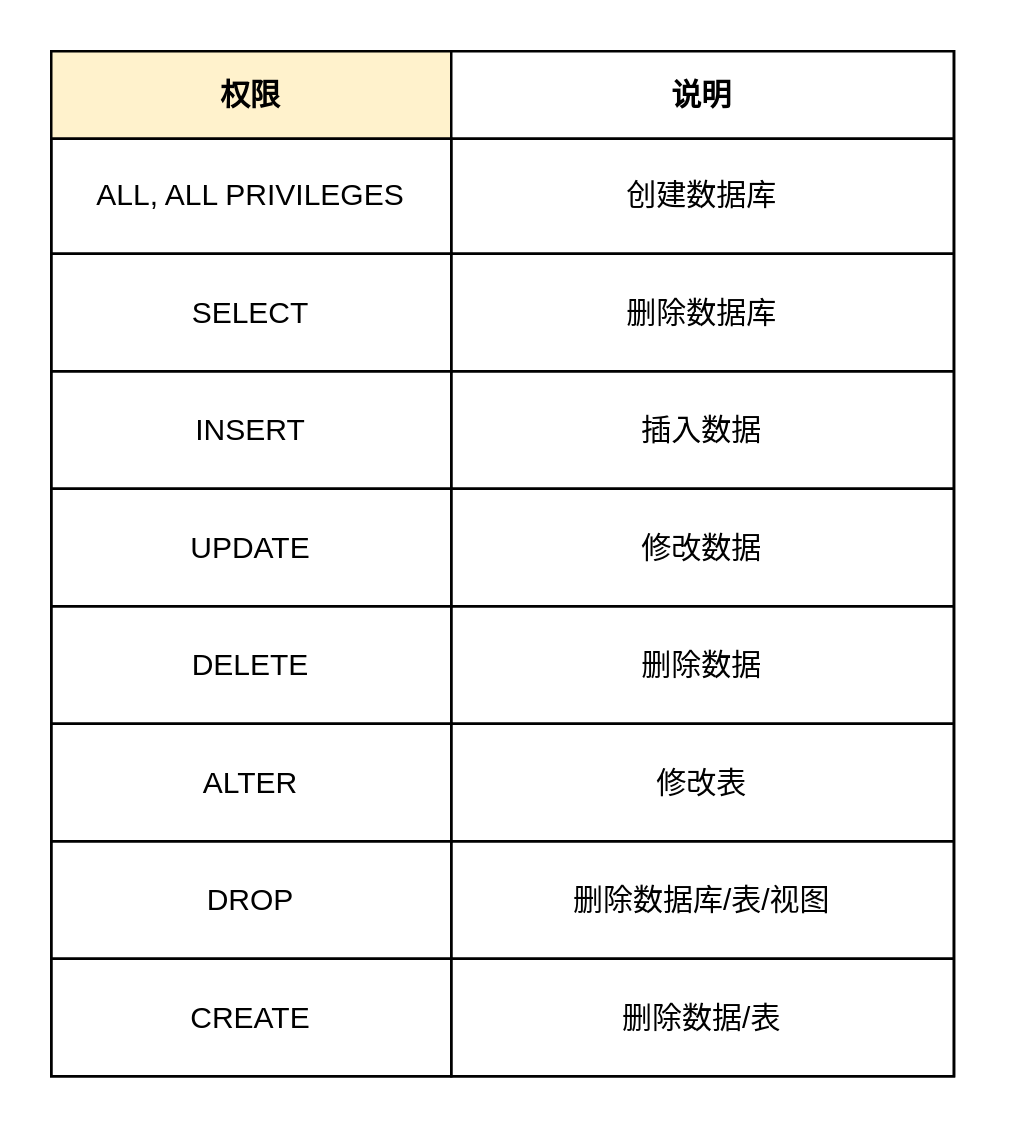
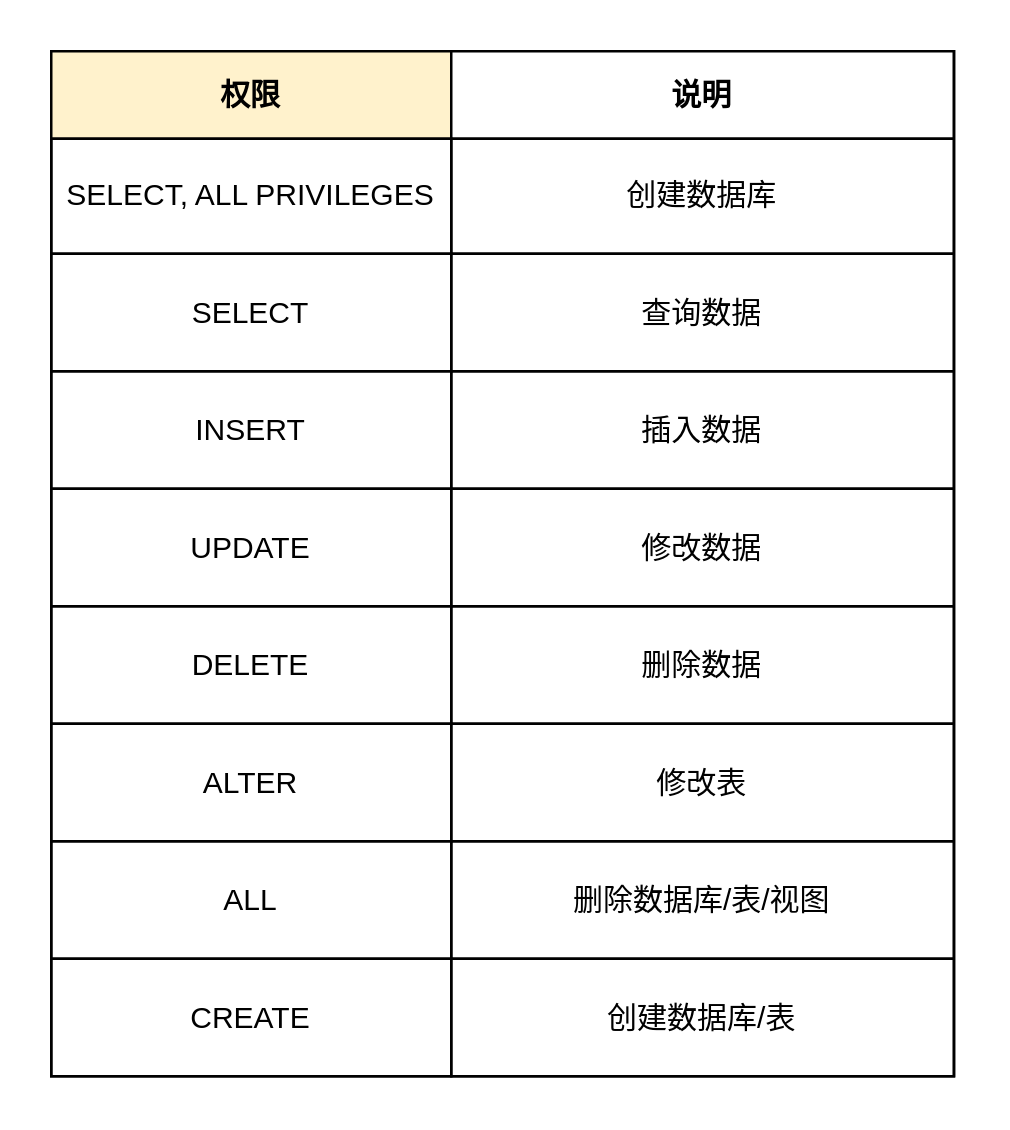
  <mxCell id="0" />
  <mxCell id="1" parent="0" />
  <mxCell id="2" value="" style="childLayout=tableLayout;recursiveResize=0;shadow=0;fillColor=none;" vertex="1" parent="1"><mxGeometry x="20" y="20" width="361.18" height="410" as="geometry" /></mxCell>
  <mxCell id="3" value="" style="shape=tableRow;horizontal=0;startSize=0;swimlaneHead=0;swimlaneBody=0;top=0;left=0;bottom=0;right=0;dropTarget=0;collapsible=0;recursiveResize=0;expand=0;fontStyle=0;fillColor=none;strokeColor=inherit;" vertex="1" parent="2"><mxGeometry width="361.18" height="35" as="geometry" /></mxCell>
  <mxCell id="4" value="权限" style="connectable=0;recursiveResize=0;strokeColor=inherit;fillColor=#fff2cc;align=center;whiteSpace=wrap;html=1;fontStyle=1;" vertex="1" parent="3"><mxGeometry width="160" height="35" as="geometry"><mxRectangle width="160" height="35" as="alternateBounds" /></mxGeometry></mxCell>
  <mxCell id="5" value="说明" style="connectable=0;recursiveResize=0;strokeColor=inherit;fillColor=#ffffff;align=center;whiteSpace=wrap;html=1;fontStyle=1;" vertex="1" parent="3"><mxGeometry x="160" width="201" height="35" as="geometry"><mxRectangle width="201" height="35" as="alternateBounds" /></mxGeometry></mxCell>
  <mxCell id="6" style="shape=tableRow;horizontal=0;startSize=0;swimlaneHead=0;swimlaneBody=0;top=0;left=0;bottom=0;right=0;dropTarget=0;collapsible=0;recursiveResize=0;expand=0;fontStyle=0;fillColor=none;strokeColor=inherit;" vertex="1" parent="2"><mxGeometry y="35" width="361.18" height="46" as="geometry" /></mxCell>
- <mxCell id="7" value="ALL, ALL PRIVILEGES" style="connectable=0;recursiveResize=0;strokeColor=inherit;fillColor=none;align=center;whiteSpace=wrap;html=1;" vertex="1" parent="6"><mxGeometry width="160" height="46" as="geometry"><mxRectangle width="160" height="46" as="alternateBounds" /></mxGeometry></mxCell>
+ <mxCell id="7" value="SELECT, ALL PRIVILEGES" style="connectable=0;recursiveResize=0;strokeColor=inherit;fillColor=none;align=center;whiteSpace=wrap;html=1;" vertex="1" parent="6"><mxGeometry width="160" height="46" as="geometry"><mxRectangle width="160" height="46" as="alternateBounds" /></mxGeometry></mxCell>
  <mxCell id="8" value="创建数据库" style="connectable=0;recursiveResize=0;strokeColor=inherit;fillColor=none;align=center;whiteSpace=wrap;html=1;" vertex="1" parent="6"><mxGeometry x="160" width="201" height="46" as="geometry"><mxRectangle width="201" height="46" as="alternateBounds" /></mxGeometry></mxCell>
  <mxCell id="9" style="shape=tableRow;horizontal=0;startSize=0;swimlaneHead=0;swimlaneBody=0;top=0;left=0;bottom=0;right=0;dropTarget=0;collapsible=0;recursiveResize=0;expand=0;fontStyle=0;fillColor=none;strokeColor=inherit;" vertex="1" parent="2"><mxGeometry y="81" width="361.18" height="47" as="geometry" /></mxCell>
  <mxCell id="10" value="SELECT" style="connectable=0;recursiveResize=0;strokeColor=inherit;fillColor=none;align=center;whiteSpace=wrap;html=1;" vertex="1" parent="9"><mxGeometry width="160" height="47" as="geometry"><mxRectangle width="160" height="47" as="alternateBounds" /></mxGeometry></mxCell>
- <mxCell id="11" value="删除数据库" style="connectable=0;recursiveResize=0;strokeColor=inherit;fillColor=none;align=center;whiteSpace=wrap;html=1;" vertex="1" parent="9"><mxGeometry x="160" width="201" height="47" as="geometry"><mxRectangle width="201" height="47" as="alternateBounds" /></mxGeometry></mxCell>
+ <mxCell id="11" value="查询数据" style="connectable=0;recursiveResize=0;strokeColor=inherit;fillColor=none;align=center;whiteSpace=wrap;html=1;" vertex="1" parent="9"><mxGeometry x="160" width="201" height="47" as="geometry"><mxRectangle width="201" height="47" as="alternateBounds" /></mxGeometry></mxCell>
  <mxCell id="12" style="shape=tableRow;horizontal=0;startSize=0;swimlaneHead=0;swimlaneBody=0;top=0;left=0;bottom=0;right=0;dropTarget=0;collapsible=0;recursiveResize=0;expand=0;fontStyle=0;fillColor=none;strokeColor=inherit;" vertex="1" parent="2"><mxGeometry y="128" width="361.18" height="47" as="geometry" /></mxCell>
  <mxCell id="13" value="INSERT" style="connectable=0;recursiveResize=0;strokeColor=inherit;fillColor=none;align=center;whiteSpace=wrap;html=1;" vertex="1" parent="12"><mxGeometry width="160" height="47" as="geometry"><mxRectangle width="160" height="47" as="alternateBounds" /></mxGeometry></mxCell>
  <mxCell id="14" value="插入数据" style="connectable=0;recursiveResize=0;strokeColor=inherit;fillColor=none;align=center;whiteSpace=wrap;html=1;" vertex="1" parent="12"><mxGeometry x="160" width="201" height="47" as="geometry"><mxRectangle width="201" height="47" as="alternateBounds" /></mxGeometry></mxCell>
  <mxCell id="15" style="shape=tableRow;horizontal=0;startSize=0;swimlaneHead=0;swimlaneBody=0;top=0;left=0;bottom=0;right=0;dropTarget=0;collapsible=0;recursiveResize=0;expand=0;fontStyle=0;fillColor=none;strokeColor=inherit;" vertex="1" parent="2"><mxGeometry y="175" width="361.18" height="47" as="geometry" /></mxCell>
  <mxCell id="16" value="UPDATE" style="connectable=0;recursiveResize=0;strokeColor=inherit;fillColor=none;align=center;whiteSpace=wrap;html=1;" vertex="1" parent="15"><mxGeometry width="160" height="47" as="geometry"><mxRectangle width="160" height="47" as="alternateBounds" /></mxGeometry></mxCell>
  <mxCell id="17" value="修改数据" style="connectable=0;recursiveResize=0;strokeColor=inherit;fillColor=none;align=center;whiteSpace=wrap;html=1;" vertex="1" parent="15"><mxGeometry x="160" width="201" height="47" as="geometry"><mxRectangle width="201" height="47" as="alternateBounds" /></mxGeometry></mxCell>
  <mxCell id="18" style="shape=tableRow;horizontal=0;startSize=0;swimlaneHead=0;swimlaneBody=0;top=0;left=0;bottom=0;right=0;dropTarget=0;collapsible=0;recursiveResize=0;expand=0;fontStyle=0;fillColor=none;strokeColor=inherit;" vertex="1" parent="2"><mxGeometry y="222" width="361.18" height="47" as="geometry" /></mxCell>
  <mxCell id="19" value="DELETE" style="connectable=0;recursiveResize=0;strokeColor=inherit;fillColor=none;align=center;whiteSpace=wrap;html=1;" vertex="1" parent="18"><mxGeometry width="160" height="47" as="geometry"><mxRectangle width="160" height="47" as="alternateBounds" /></mxGeometry></mxCell>
  <mxCell id="20" value="删除数据" style="connectable=0;recursiveResize=0;strokeColor=inherit;fillColor=none;align=center;whiteSpace=wrap;html=1;" vertex="1" parent="18"><mxGeometry x="160" width="201" height="47" as="geometry"><mxRectangle width="201" height="47" as="alternateBounds" /></mxGeometry></mxCell>
  <mxCell id="21" style="shape=tableRow;horizontal=0;startSize=0;swimlaneHead=0;swimlaneBody=0;top=0;left=0;bottom=0;right=0;dropTarget=0;collapsible=0;recursiveResize=0;expand=0;fontStyle=0;fillColor=none;strokeColor=inherit;" vertex="1" parent="2"><mxGeometry y="269" width="361.18" height="47" as="geometry" /></mxCell>
  <mxCell id="22" value="ALTER" style="connectable=0;recursiveResize=0;strokeColor=inherit;fillColor=none;align=center;whiteSpace=wrap;html=1;" vertex="1" parent="21"><mxGeometry width="160" height="47" as="geometry"><mxRectangle width="160" height="47" as="alternateBounds" /></mxGeometry></mxCell>
  <mxCell id="23" value="修改表" style="connectable=0;recursiveResize=0;strokeColor=inherit;fillColor=none;align=center;whiteSpace=wrap;html=1;" vertex="1" parent="21"><mxGeometry x="160" width="201" height="47" as="geometry"><mxRectangle width="201" height="47" as="alternateBounds" /></mxGeometry></mxCell>
  <mxCell id="24" style="shape=tableRow;horizontal=0;startSize=0;swimlaneHead=0;swimlaneBody=0;top=0;left=0;bottom=0;right=0;dropTarget=0;collapsible=0;recursiveResize=0;expand=0;fontStyle=0;fillColor=none;strokeColor=inherit;" vertex="1" parent="2"><mxGeometry y="316" width="361.18" height="47" as="geometry" /></mxCell>
- <mxCell id="25" value="DROP" style="connectable=0;recursiveResize=0;strokeColor=inherit;fillColor=none;align=center;whiteSpace=wrap;html=1;" vertex="1" parent="24"><mxGeometry width="160" height="47" as="geometry"><mxRectangle width="160" height="47" as="alternateBounds" /></mxGeometry></mxCell>
+ <mxCell id="25" value="ALL" style="connectable=0;recursiveResize=0;strokeColor=inherit;fillColor=none;align=center;whiteSpace=wrap;html=1;" vertex="1" parent="24"><mxGeometry width="160" height="47" as="geometry"><mxRectangle width="160" height="47" as="alternateBounds" /></mxGeometry></mxCell>
  <mxCell id="26" value="删除数据库/表/视图" style="connectable=0;recursiveResize=0;strokeColor=inherit;fillColor=none;align=center;whiteSpace=wrap;html=1;" vertex="1" parent="24"><mxGeometry x="160" width="201" height="47" as="geometry"><mxRectangle width="201" height="47" as="alternateBounds" /></mxGeometry></mxCell>
  <mxCell id="27" style="shape=tableRow;horizontal=0;startSize=0;swimlaneHead=0;swimlaneBody=0;top=0;left=0;bottom=0;right=0;dropTarget=0;collapsible=0;recursiveResize=0;expand=0;fontStyle=0;fillColor=none;strokeColor=inherit;" vertex="1" parent="2"><mxGeometry y="363" width="361.18" height="47" as="geometry" /></mxCell>
  <mxCell id="28" value="CREATE" style="connectable=0;recursiveResize=0;strokeColor=inherit;fillColor=none;align=center;whiteSpace=wrap;html=1;" vertex="1" parent="27"><mxGeometry width="160" height="47" as="geometry"><mxRectangle width="160" height="47" as="alternateBounds" /></mxGeometry></mxCell>
- <mxCell id="29" value="删除数据/表" style="connectable=0;recursiveResize=0;strokeColor=inherit;fillColor=none;align=center;whiteSpace=wrap;html=1;" vertex="1" parent="27"><mxGeometry x="160" width="201" height="47" as="geometry"><mxRectangle width="201" height="47" as="alternateBounds" /></mxGeometry></mxCell>
+ <mxCell id="29" value="创建数据库/表" style="connectable=0;recursiveResize=0;strokeColor=inherit;fillColor=none;align=center;whiteSpace=wrap;html=1;" vertex="1" parent="27"><mxGeometry x="160" width="201" height="47" as="geometry"><mxRectangle width="201" height="47" as="alternateBounds" /></mxGeometry></mxCell>
